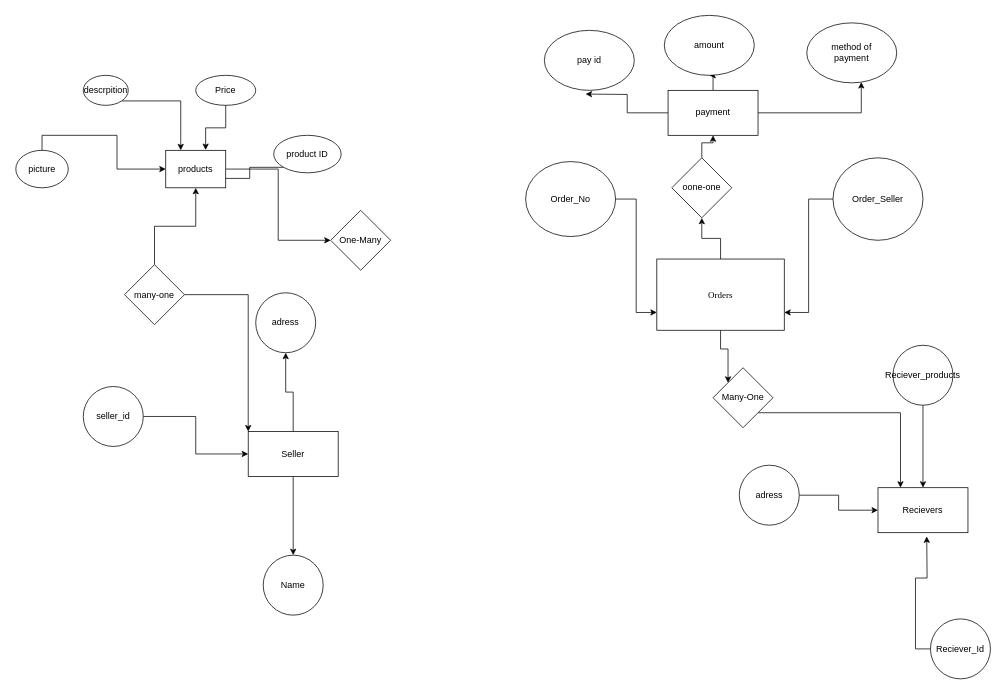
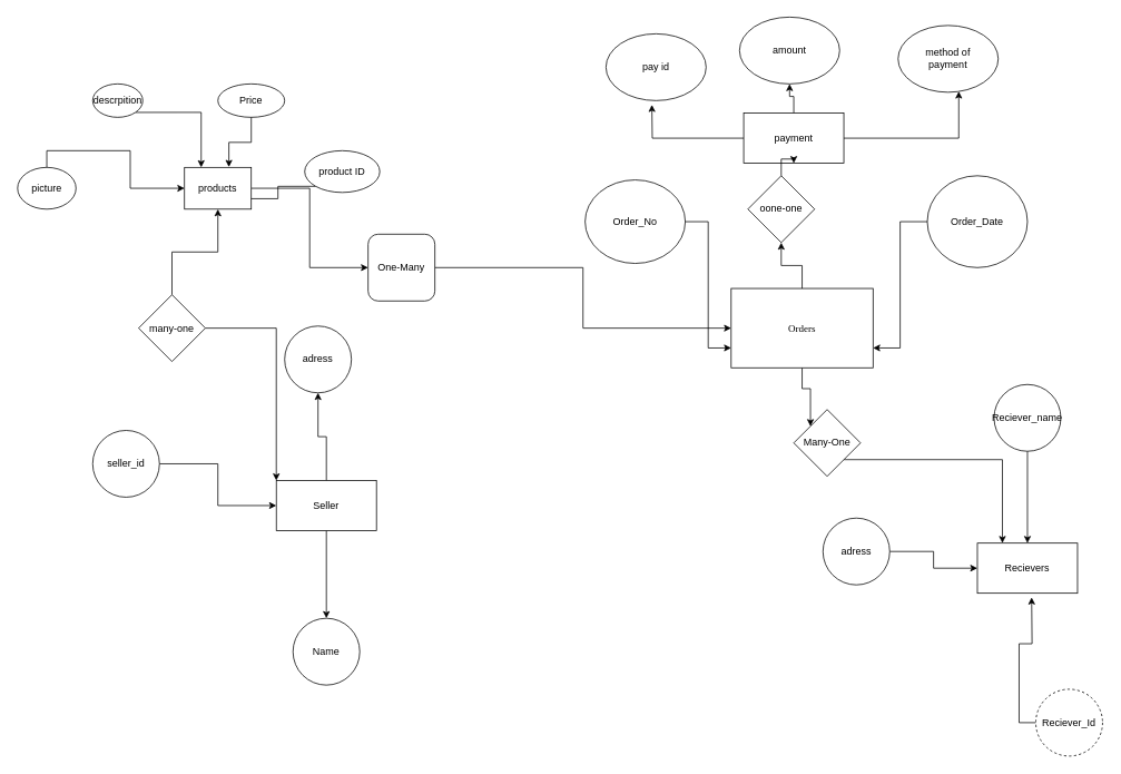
  <mxCell id="0" />
  <mxCell id="1" parent="0" />
  <mxCell id="2" style="edgeStyle=orthogonalEdgeStyle;rounded=0;orthogonalLoop=1;jettySize=auto;html=1;entryX=0;entryY=0.5;entryDx=0;entryDy=0;" edge="1" parent="1" source="3" target="31"><mxGeometry relative="1" as="geometry" /></mxCell>
  <mxCell id="3" value="&lt;p style=&quot;line-height: 0%;&quot;&gt;products&lt;/p&gt;" style="rounded=0;whiteSpace=wrap;html=1;" vertex="1" parent="1"><mxGeometry x="220" y="200" width="80" height="50" as="geometry" /></mxCell>
  <mxCell id="4" style="edgeStyle=orthogonalEdgeStyle;rounded=0;orthogonalLoop=1;jettySize=auto;html=1;exitX=0.5;exitY=0;exitDx=0;exitDy=0;entryX=0;entryY=0.5;entryDx=0;entryDy=0;" edge="1" parent="1" source="5" target="3"><mxGeometry relative="1" as="geometry" /></mxCell>
  <mxCell id="5" value="picture" style="ellipse;whiteSpace=wrap;html=1;" vertex="1" parent="1"><mxGeometry x="20" y="200" width="70" height="50" as="geometry" /></mxCell>
  <mxCell id="6" style="edgeStyle=orthogonalEdgeStyle;rounded=0;orthogonalLoop=1;jettySize=auto;html=1;exitX=1;exitY=1;exitDx=0;exitDy=0;entryX=0.25;entryY=0;entryDx=0;entryDy=0;" edge="1" parent="1" source="7" target="3"><mxGeometry relative="1" as="geometry" /></mxCell>
  <mxCell id="7" value="descrpition" style="ellipse;whiteSpace=wrap;html=1;" vertex="1" parent="1"><mxGeometry x="110" y="100" width="60" height="40" as="geometry" /></mxCell>
  <mxCell id="8" value="Price" style="ellipse;whiteSpace=wrap;html=1;" vertex="1" parent="1"><mxGeometry x="260" y="100" width="80" height="40" as="geometry" /></mxCell>
  <mxCell id="9" style="edgeStyle=orthogonalEdgeStyle;rounded=0;orthogonalLoop=1;jettySize=auto;html=1;exitX=0;exitY=1;exitDx=0;exitDy=0;entryX=1;entryY=0.75;entryDx=0;entryDy=0;endArrow=none;" edge="1" parent="1" source="10" target="3"><mxGeometry relative="1" as="geometry" /></mxCell>
  <mxCell id="10" value="product ID" style="ellipse;whiteSpace=wrap;html=1;" vertex="1" parent="1"><mxGeometry x="364" y="180" width="90" height="50" as="geometry" /></mxCell>
  <mxCell id="11" style="edgeStyle=orthogonalEdgeStyle;rounded=0;orthogonalLoop=1;jettySize=auto;html=1;exitX=0.5;exitY=1;exitDx=0;exitDy=0;entryX=0.665;entryY=-0.009;entryDx=0;entryDy=0;entryPerimeter=0;" edge="1" parent="1" source="8" target="3"><mxGeometry relative="1" as="geometry" /></mxCell>
  <mxCell id="12" style="edgeStyle=orthogonalEdgeStyle;rounded=0;orthogonalLoop=1;jettySize=auto;html=1;entryX=0;entryY=0;entryDx=0;entryDy=0;" edge="1" parent="1" source="14" target="29"><mxGeometry relative="1" as="geometry" /></mxCell>
  <mxCell id="13" style="edgeStyle=orthogonalEdgeStyle;rounded=0;orthogonalLoop=1;jettySize=auto;html=1;" edge="1" parent="1" source="14" target="45"><mxGeometry relative="1" as="geometry"><mxPoint x="955" y="320" as="targetPoint" /></mxGeometry></mxCell>
  <mxCell id="14" value="Orders" style="rounded=0;whiteSpace=wrap;html=1;fontFamily=Verdana;" vertex="1" parent="1"><mxGeometry x="875" y="345" width="170" height="95" as="geometry" /></mxCell>
  <mxCell id="15" style="edgeStyle=orthogonalEdgeStyle;rounded=0;orthogonalLoop=1;jettySize=auto;html=1;entryX=0;entryY=0.75;entryDx=0;entryDy=0;" edge="1" parent="1" source="16" target="14"><mxGeometry relative="1" as="geometry" /></mxCell>
  <mxCell id="16" value="Order_No" style="ellipse;whiteSpace=wrap;html=1;" vertex="1" parent="1"><mxGeometry x="700" y="215" width="120" height="100" as="geometry" /></mxCell>
  <mxCell id="17" style="edgeStyle=orthogonalEdgeStyle;rounded=0;orthogonalLoop=1;jettySize=auto;html=1;entryX=1;entryY=0.75;entryDx=0;entryDy=0;" edge="1" parent="1" source="18" target="14"><mxGeometry relative="1" as="geometry" /></mxCell>
- <mxCell id="18" value="Order_Seller" style="ellipse;whiteSpace=wrap;html=1;" vertex="1" parent="1"><mxGeometry x="1110" y="210" width="120" height="110" as="geometry" /></mxCell>
+ <mxCell id="18" value="Order_Date" style="ellipse;whiteSpace=wrap;html=1;" vertex="1" parent="1"><mxGeometry x="1110" y="210" width="120" height="110" as="geometry" /></mxCell>
  <mxCell id="19" value="adress" style="ellipse;whiteSpace=wrap;html=1;aspect=fixed;" vertex="1" parent="1"><mxGeometry x="340" y="390" width="80" height="80" as="geometry" /></mxCell>
  <mxCell id="20" value="Name" style="ellipse;whiteSpace=wrap;html=1;aspect=fixed;" vertex="1" parent="1"><mxGeometry x="350" y="740" width="80" height="80" as="geometry" /></mxCell>
  <mxCell id="21" value="Recievers" style="rounded=0;whiteSpace=wrap;html=1;" vertex="1" parent="1"><mxGeometry x="1170" y="650" width="120" height="60" as="geometry" /></mxCell>
  <mxCell id="22" style="edgeStyle=orthogonalEdgeStyle;rounded=0;orthogonalLoop=1;jettySize=auto;html=1;entryX=0;entryY=0.5;entryDx=0;entryDy=0;" edge="1" parent="1" source="23" target="21"><mxGeometry relative="1" as="geometry" /></mxCell>
  <mxCell id="23" value="adress" style="ellipse;whiteSpace=wrap;html=1;aspect=fixed;" vertex="1" parent="1"><mxGeometry x="985" y="620" width="80" height="80" as="geometry" /></mxCell>
  <mxCell id="24" style="edgeStyle=orthogonalEdgeStyle;rounded=0;orthogonalLoop=1;jettySize=auto;html=1;entryX=0.5;entryY=0;entryDx=0;entryDy=0;" edge="1" parent="1" source="25" target="21"><mxGeometry relative="1" as="geometry" /></mxCell>
- <mxCell id="25" value="Reciever_products" style="ellipse;whiteSpace=wrap;html=1;aspect=fixed;" vertex="1" parent="1"><mxGeometry x="1190" y="460" width="80" height="80" as="geometry" /></mxCell>
+ <mxCell id="25" value="Reciever_name" style="ellipse;whiteSpace=wrap;html=1;aspect=fixed;" vertex="1" parent="1"><mxGeometry x="1190" y="460" width="80" height="80" as="geometry" /></mxCell>
  <mxCell id="26" style="edgeStyle=orthogonalEdgeStyle;rounded=0;orthogonalLoop=1;jettySize=auto;html=1;" edge="1" parent="1" source="27"><mxGeometry relative="1" as="geometry"><mxPoint x="1235" y="715" as="targetPoint" /></mxGeometry></mxCell>
- <mxCell id="27" value="Reciever_Id" style="ellipse;whiteSpace=wrap;html=1;aspect=fixed;" vertex="1" parent="1"><mxGeometry x="1240" y="825" width="80" height="80" as="geometry" /></mxCell>
+ <mxCell id="27" value="Reciever_Id" style="ellipse;whiteSpace=wrap;html=1;aspect=fixed;dashed=1;" vertex="1" parent="1"><mxGeometry x="1240" y="825" width="80" height="80" as="geometry" /></mxCell>
  <mxCell id="28" style="edgeStyle=orthogonalEdgeStyle;rounded=0;orthogonalLoop=1;jettySize=auto;html=1;exitX=1;exitY=1;exitDx=0;exitDy=0;entryX=0.25;entryY=0;entryDx=0;entryDy=0;" edge="1" parent="1" source="29" target="21"><mxGeometry relative="1" as="geometry" /></mxCell>
  <mxCell id="29" value="Many-One" style="rhombus;whiteSpace=wrap;html=1;" vertex="1" parent="1"><mxGeometry x="950" y="490" width="80" height="80" as="geometry" /></mxCell>
- <mxCell id="31" value="One-Many" style="rhombus;whiteSpace=wrap;html=1;" vertex="1" parent="1"><mxGeometry x="440" y="280" width="80" height="80" as="geometry" /></mxCell>
+ <mxCell id="30" style="edgeStyle=orthogonalEdgeStyle;rounded=0;orthogonalLoop=1;jettySize=auto;html=1;entryX=0;entryY=0.5;entryDx=0;entryDy=0;" edge="1" parent="1" source="31" target="14"><mxGeometry relative="1" as="geometry" /></mxCell>
+ <mxCell id="31" value="One-Many" style="whiteSpace=wrap;html=1;rounded=1;" vertex="1" parent="1"><mxGeometry x="440" y="280" width="80" height="80" as="geometry" /></mxCell>
  <mxCell id="32" style="edgeStyle=orthogonalEdgeStyle;rounded=0;orthogonalLoop=1;jettySize=auto;html=1;exitX=0.5;exitY=0;exitDx=0;exitDy=0;entryX=0.5;entryY=1;entryDx=0;entryDy=0;" edge="1" parent="1" source="34" target="19"><mxGeometry relative="1" as="geometry" /></mxCell>
  <mxCell id="33" style="edgeStyle=orthogonalEdgeStyle;rounded=0;orthogonalLoop=1;jettySize=auto;html=1;entryX=0.5;entryY=0;entryDx=0;entryDy=0;" edge="1" parent="1" source="34" target="20"><mxGeometry relative="1" as="geometry" /></mxCell>
  <mxCell id="34" value="Seller" style="rounded=0;whiteSpace=wrap;html=1;" vertex="1" parent="1"><mxGeometry x="330" y="575" width="120" height="60" as="geometry" /></mxCell>
  <mxCell id="35" style="edgeStyle=orthogonalEdgeStyle;rounded=0;orthogonalLoop=1;jettySize=auto;html=1;entryX=0;entryY=0.5;entryDx=0;entryDy=0;" edge="1" parent="1" source="36" target="34"><mxGeometry relative="1" as="geometry" /></mxCell>
  <mxCell id="36" value="seller_id" style="ellipse;whiteSpace=wrap;html=1;aspect=fixed;" vertex="1" parent="1"><mxGeometry x="110" y="515" width="80" height="80" as="geometry" /></mxCell>
  <mxCell id="37" style="edgeStyle=orthogonalEdgeStyle;rounded=0;orthogonalLoop=1;jettySize=auto;html=1;entryX=0.5;entryY=1;entryDx=0;entryDy=0;" edge="1" parent="1" source="39" target="3"><mxGeometry relative="1" as="geometry" /></mxCell>
  <mxCell id="38" style="edgeStyle=orthogonalEdgeStyle;rounded=0;orthogonalLoop=1;jettySize=auto;html=1;entryX=0;entryY=0;entryDx=0;entryDy=0;" edge="1" parent="1" source="39" target="34"><mxGeometry relative="1" as="geometry" /></mxCell>
  <mxCell id="39" value="many-one" style="rhombus;whiteSpace=wrap;html=1;" vertex="1" parent="1"><mxGeometry x="165" y="352.5" width="80" height="80" as="geometry" /></mxCell>
  <mxCell id="40" style="edgeStyle=orthogonalEdgeStyle;rounded=0;orthogonalLoop=1;jettySize=auto;html=1;entryX=0.5;entryY=1;entryDx=0;entryDy=0;" edge="1" parent="1" source="42" target="46"><mxGeometry relative="1" as="geometry" /></mxCell>
  <mxCell id="41" style="edgeStyle=orthogonalEdgeStyle;rounded=0;orthogonalLoop=1;jettySize=auto;html=1;" edge="1" parent="1" source="42"><mxGeometry relative="1" as="geometry"><mxPoint x="780" y="125" as="targetPoint" /></mxGeometry></mxCell>
- <mxCell id="42" value="payment" style="rounded=0;whiteSpace=wrap;html=1;" vertex="1" parent="1"><mxGeometry x="890" y="120" width="120" height="60" as="geometry" /></mxCell>
+ <mxCell id="42" value="payment" style="rounded=0;whiteSpace=wrap;html=1;" vertex="1" parent="1"><mxGeometry x="890" y="135" width="120" height="60" as="geometry" /></mxCell>
  <mxCell id="43" value="pay id" style="ellipse;whiteSpace=wrap;html=1;" vertex="1" parent="1"><mxGeometry x="725" y="40" width="120" height="80" as="geometry" /></mxCell>
  <mxCell id="44" style="edgeStyle=orthogonalEdgeStyle;rounded=0;orthogonalLoop=1;jettySize=auto;html=1;entryX=0.5;entryY=1;entryDx=0;entryDy=0;" edge="1" parent="1" source="45" target="42"><mxGeometry relative="1" as="geometry" /></mxCell>
  <mxCell id="45" value="oone-one" style="rhombus;whiteSpace=wrap;html=1;" vertex="1" parent="1"><mxGeometry x="895" y="210" width="80" height="80" as="geometry" /></mxCell>
  <mxCell id="46" value="amount" style="ellipse;whiteSpace=wrap;html=1;" vertex="1" parent="1"><mxGeometry x="885" y="20" width="120" height="80" as="geometry" /></mxCell>
  <mxCell id="47" value="method of&lt;div&gt;payment&lt;/div&gt;" style="ellipse;whiteSpace=wrap;html=1;" vertex="1" parent="1"><mxGeometry x="1075" y="30" width="120" height="80" as="geometry" /></mxCell>
  <mxCell id="48" style="edgeStyle=orthogonalEdgeStyle;rounded=0;orthogonalLoop=1;jettySize=auto;html=1;entryX=0.606;entryY=0.987;entryDx=0;entryDy=0;entryPerimeter=0;" edge="1" parent="1" source="42" target="47"><mxGeometry relative="1" as="geometry" /></mxCell>
